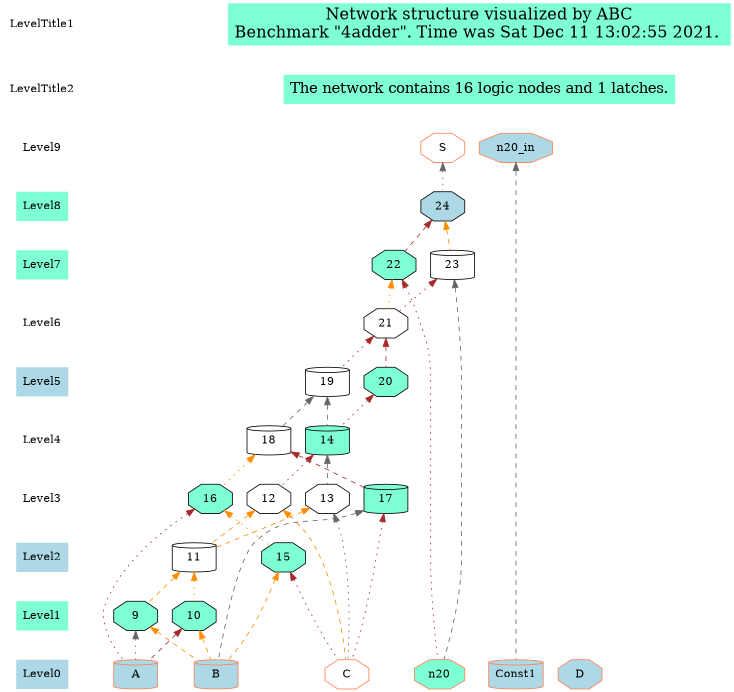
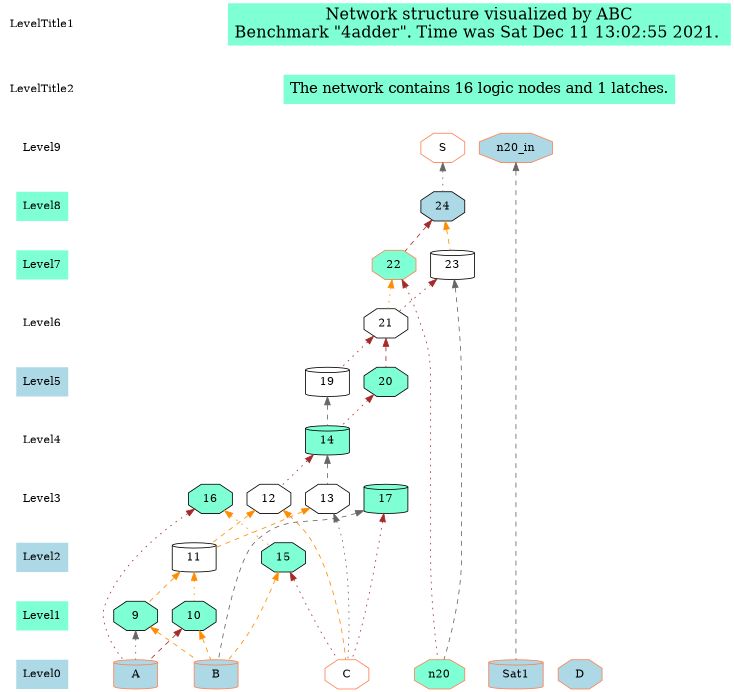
  digraph {
    node [fillcolor=white shape=octagon style=filled]
    edge [dir=back style=dashed]
    LevelTitle1 [shape=plaintext]
    LevelTitle2 [shape=plaintext]
    Level9 [shape=plaintext]
    Level8 [fillcolor=aquamarine shape=plaintext]
    Level7 [fillcolor=aquamarine shape=plaintext]
    Level6 [shape=plaintext]
    Level5 [fillcolor=lightblue shape=plaintext]
    Level4 [shape=plaintext]
    Level3 [shape=plaintext]
    Level2 [fillcolor=lightblue shape=plaintext]
    Level1 [fillcolor=aquamarine shape=plaintext]
    Level0 [fillcolor=lightblue shape=plaintext]
    n13 [fillcolor=aquamarine fontname="Times-Roman" fontsize=20 label="Network structure visualized by ABC\nBenchmark \"4adder\". Time was Sat Dec 11 13:02:55 2021. " shape=plaintext]
    n14 [fillcolor=aquamarine fontname="Times-Roman" fontsize=18 label="The network contains 16 logic nodes and 1 latches.\n" shape=plaintext]
    n15 [color=coral label=S]
    n16 [color=coral fillcolor=lightblue label=n20_in]
    n17 [fillcolor=lightblue label="24\n"]
-   n18 [fillcolor=aquamarine label="22\n"]
+   n18 [fillcolor=aquamarine label="22\n" color=coral]
    n19 [label="23\n" shape=cylinder]
    n20 [label="21\n"]
    n21 [label="19\n" shape=cylinder]
    n22 [fillcolor=aquamarine label="20\n"]
    n23 [fillcolor=aquamarine label="14\n" shape=cylinder]
-   n24 [label="18\n" shape=cylinder]
    n25 [label="12\n"]
    n26 [label="13\n"]
    n27 [fillcolor=aquamarine label="16\n"]
    n28 [fillcolor=aquamarine label="17\n" shape=cylinder]
    n29 [label="11\n" shape=cylinder]
    n30 [fillcolor=aquamarine label="15\n"]
    n31 [fillcolor=aquamarine label="9\n"]
    n32 [fillcolor=aquamarine label="10\n"]
-   n33 [color=coral fillcolor=lightblue label=Const1 shape=cylinder]
+   n33 [color=coral fillcolor=lightblue label=Sat1 shape=cylinder]
    n34 [color=coral fillcolor=lightblue label=A shape=cylinder]
    n35 [color=coral fillcolor=lightblue label=B shape=cylinder]
    n36 [color=coral label=C]
    n37 [color=coral fillcolor=lightblue label=D]
    n38 [color=coral fillcolor=aquamarine label=n20]
    subgraph sub_1 {
      LevelTitle1
      LevelTitle2
      Level9
      Level8
      Level7
      Level6
      Level5
      Level4
      Level3
      Level2
      Level1
      Level0
    }
    subgraph sub_2 {
      rank=same
      LevelTitle1
      n13
    }
    subgraph sub_3 {
      rank=same
      LevelTitle2
      n14
    }
    subgraph sub_4 {
      rank=same
      Level9
      n15
      n16
    }
    subgraph sub_5 {
      rank=same
      Level8
      n17
    }
    subgraph sub_6 {
      rank=same
      Level7
      n18
      n19
    }
    subgraph sub_7 {
      rank=same
      Level6
      n20
    }
    subgraph sub_8 {
      rank=same
      Level5
      n21
      n22
    }
    subgraph sub_9 {
      rank=same
      Level4
      n23
-     n24
    }
    subgraph sub_10 {
      rank=same
      Level3
      n25
      n26
      n27
      n28
    }
    subgraph sub_11 {
      rank=same
      Level2
      n29
      n30
    }
    subgraph sub_12 {
      rank=same
      Level1
      n31
      n32
    }
    subgraph sub_13 {
      rank=same
      Level0
      n33
      n34
      n35
      n36
      n37
      n38
    }
    LevelTitle1 -> LevelTitle2 [style=invis]
    LevelTitle2 -> Level9 [style=invis]
    Level9 -> Level8 [style=invis]
    Level8 -> Level7 [style=invis]
    Level7 -> Level6 [style=invis]
    Level6 -> Level5 [style=invis]
    Level5 -> Level4 [style=invis]
    Level4 -> Level3 [style=invis]
    Level3 -> Level2 [style=invis]
    Level2 -> Level1 [style=invis]
    Level1 -> Level0 [style=invis]
    n13 -> n14 [style=invis]
    n14 -> n15 [style=invis]
    n14 -> n16 [style=invis]
    n15 -> n17 [color=gray40 style=dotted]
    n16 -> n33 [color=gray40]
    n17 -> n18 [color=brown]
    n17 -> n19 [color=darkorange]
    n18 -> n20 [color=darkorange style=dotted]
    n18 -> n38 [color=brown style=dotted]
    n19 -> n20 [color=brown style=dotted]
    n19 -> n38 [color=gray40]
    n20 -> n21 [color=brown style=dotted]
    n20 -> n22 [color=brown]
    n21 -> n23 [color=gray40]
-   n21 -> n24 [color=gray40]
    n22 -> n23 [color=brown style=dotted]
    n23 -> n25 [color=brown style=dotted]
    n23 -> n26 [color=gray40]
-   n24 -> n27 [color=darkorange style=dotted]
-   n24 -> n28 [color=brown]
    n25 -> n29 [color=darkorange]
    n25 -> n36 [color=darkorange]
    n26 -> n29 [color=darkorange]
    n26 -> n36 [color=gray40 style=dotted]
    n27 -> n30 [color=darkorange style=dotted]
    n27 -> n34 [color=brown style=dotted]
    n28 -> n35 [color=gray40]
    n28 -> n36 [color=brown style=dotted]
    n29 -> n31 [color=darkorange]
    n29 -> n32 [color=darkorange style=dotted]
    n30 -> n35 [color=darkorange]
    n30 -> n36 [color=brown style=dotted]
    n31 -> n34 [color=gray40 style=dotted]
    n31 -> n35 [color=darkorange]
    n32 -> n34 [color=brown]
    n32 -> n35 [color=darkorange]
  }
